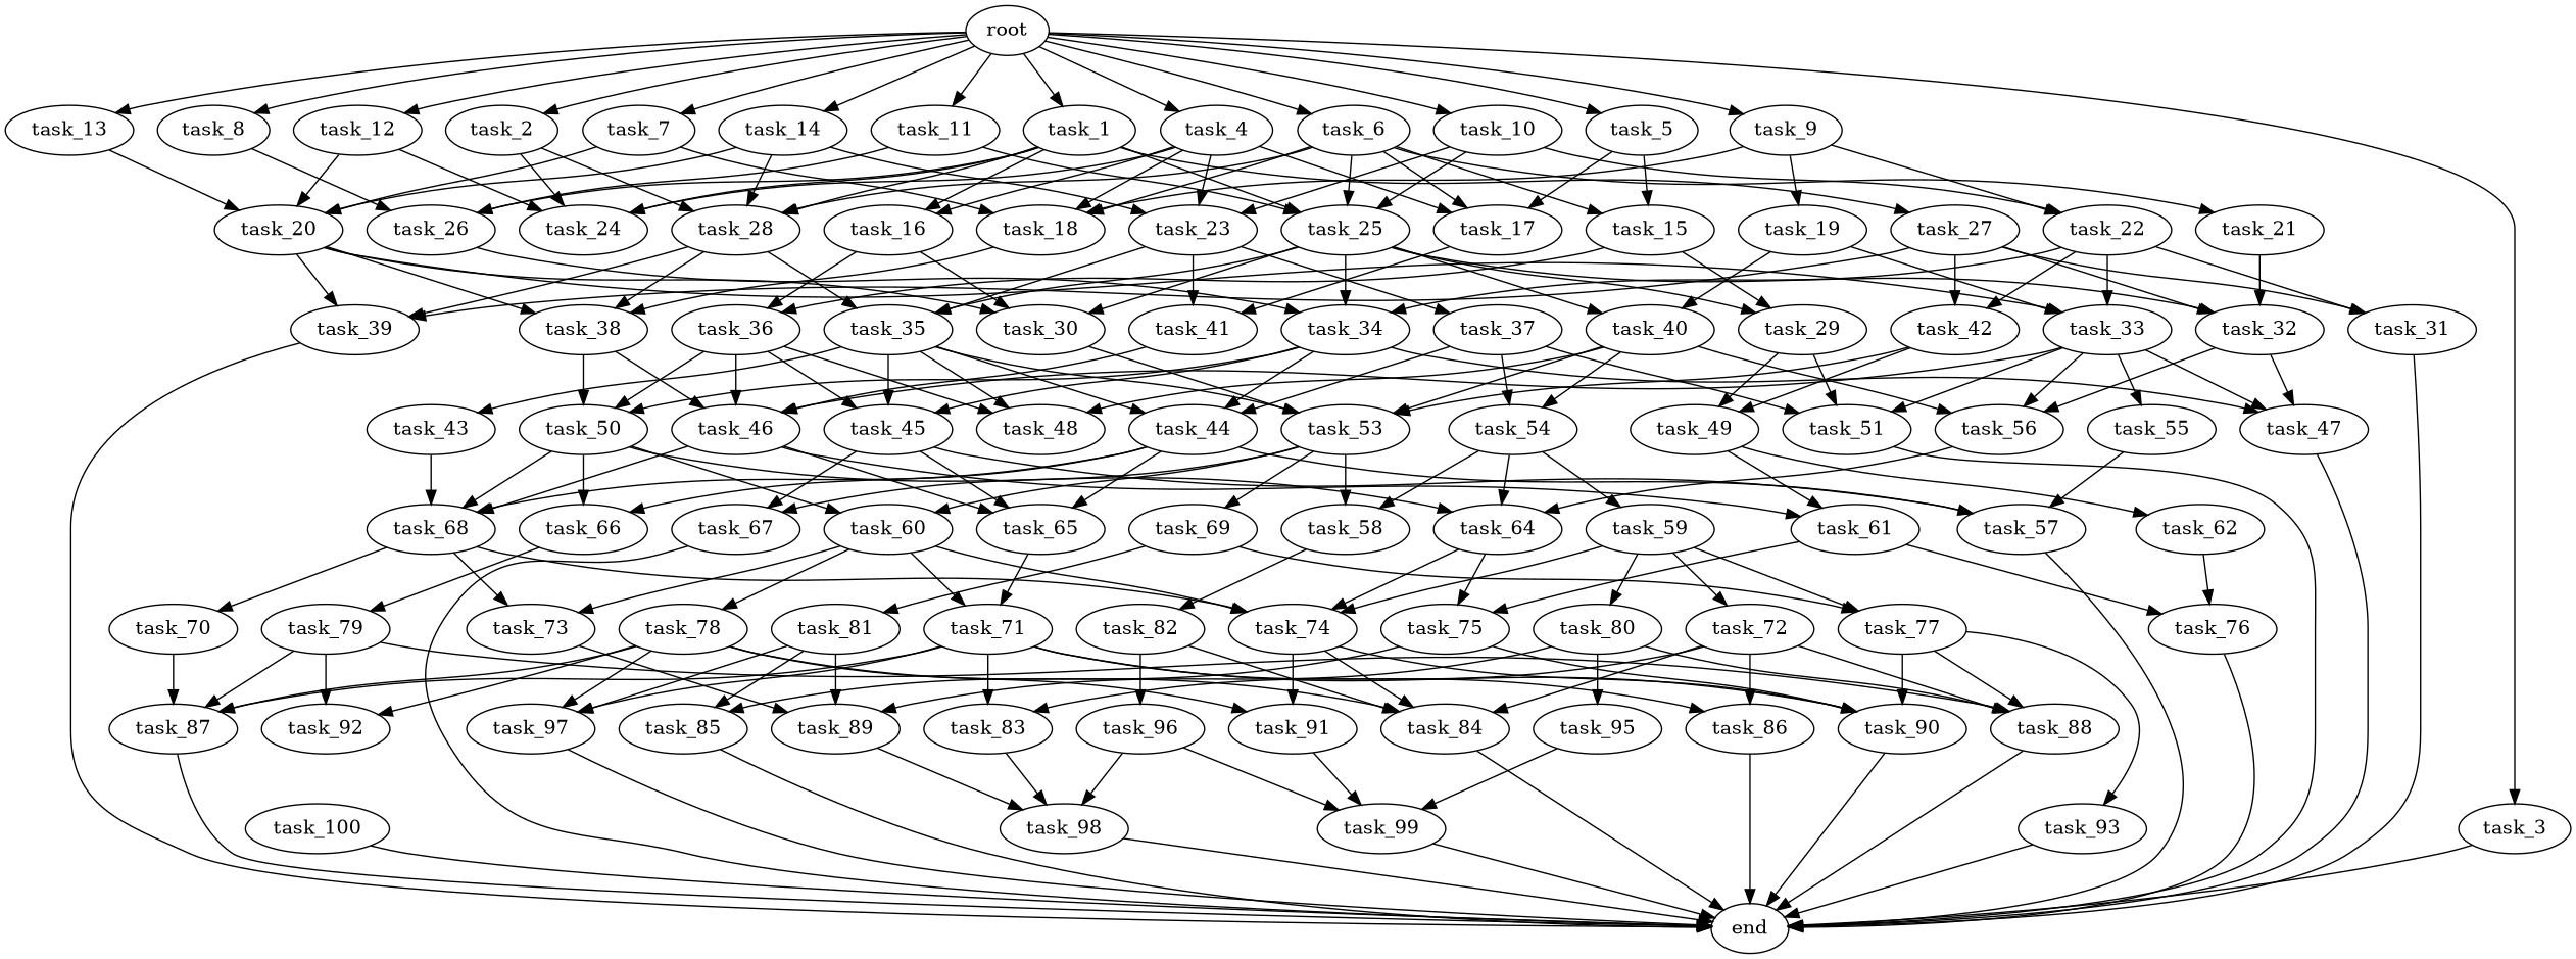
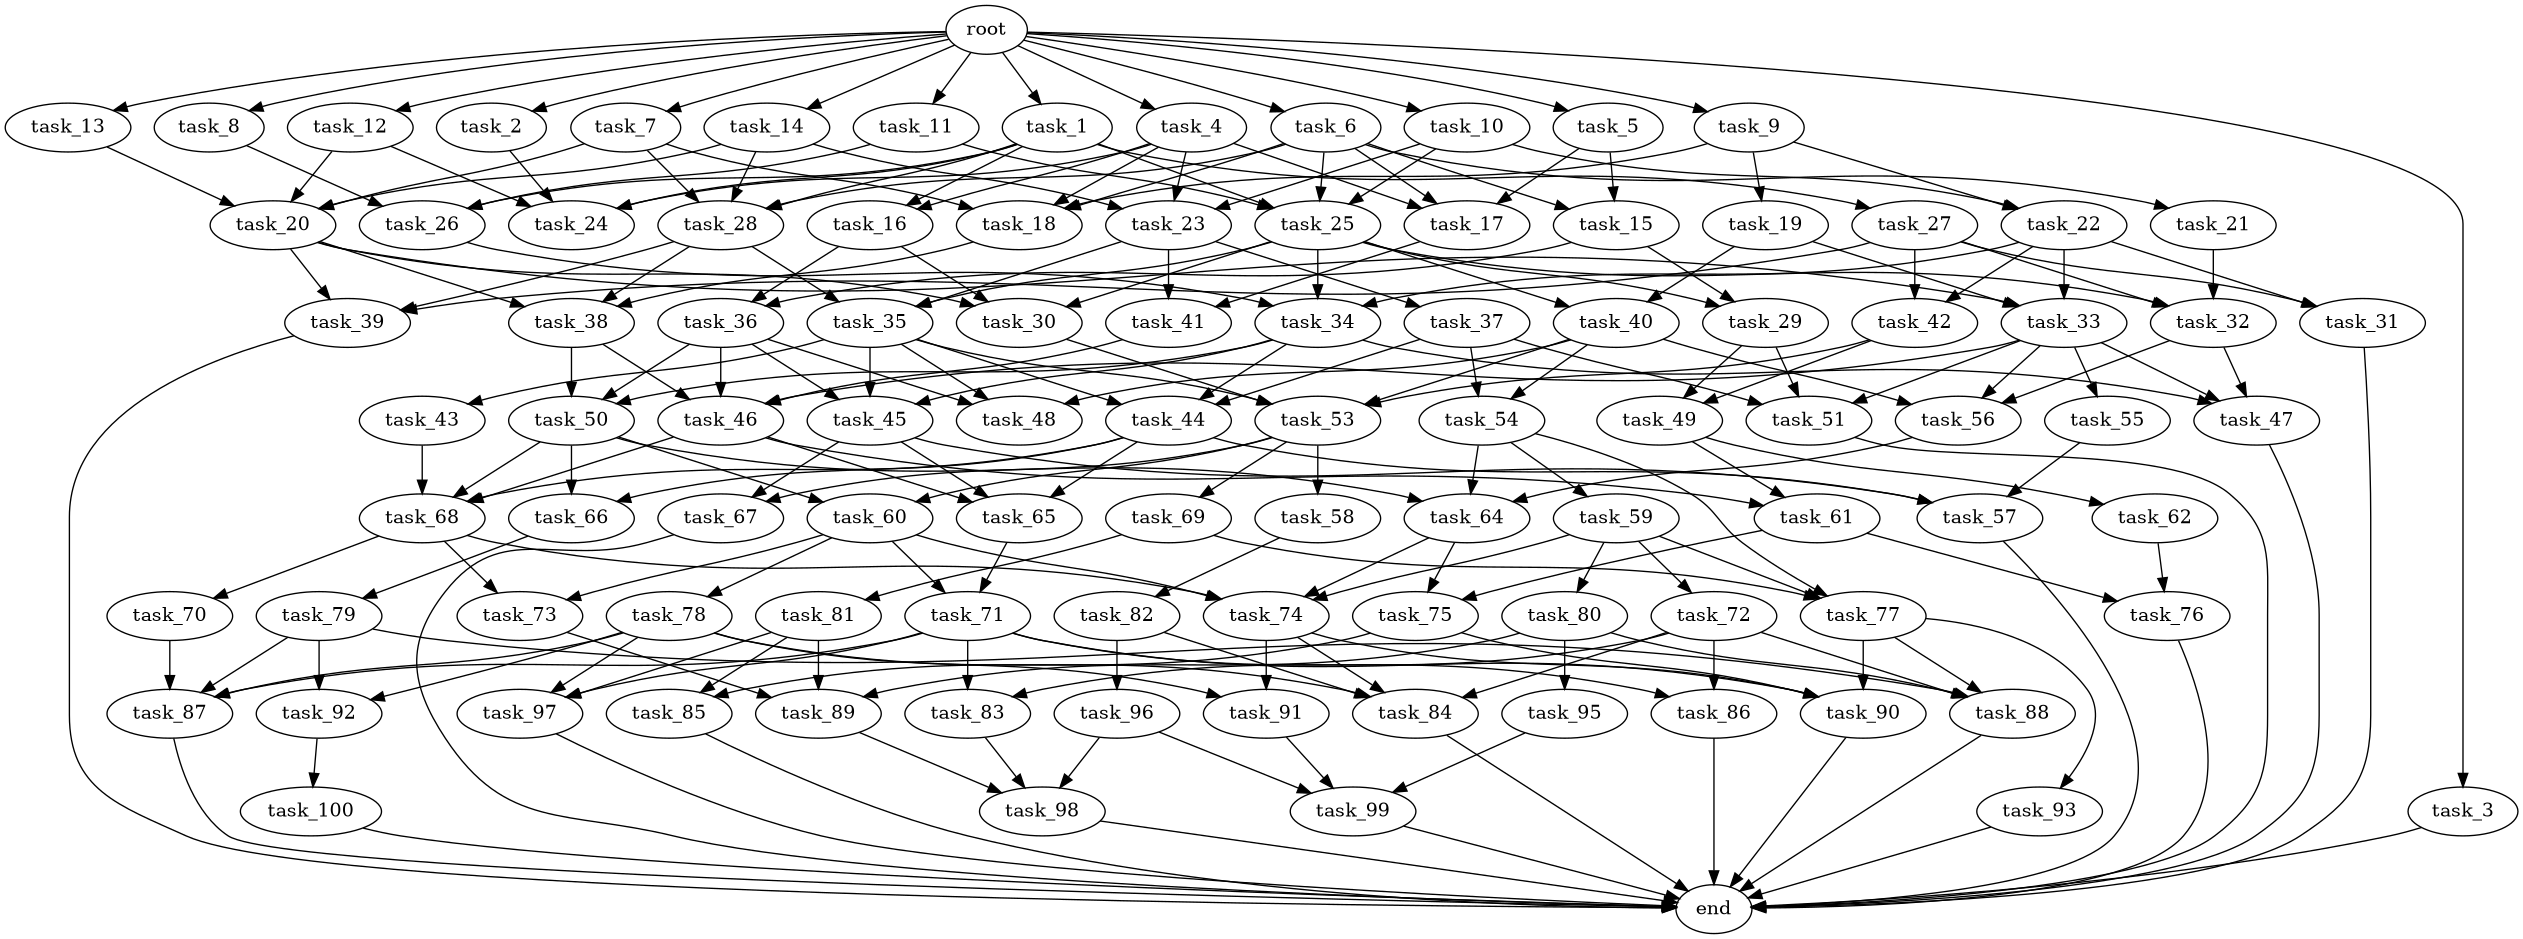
  digraph {
    task_66
    task_79
    task_87
    task_92
    task_88
    task_71
    task_83
    task_90
    task_97
    task_86
    end
    task_98
    task_100
    task_27
    task_32
    task_42
    task_39
    task_31
    task_47
    task_56
    task_49
    task_53
    task_34
    task_44
    task_45
    task_50
    task_57
    task_65
    task_68
    task_67
    task_64
    task_60
    task_69
    task_77
    task_81
    task_93
    task_89
    task_85
    task_76
    task_26
    task_25
    task_29
    task_30
    task_40
    task_35
    task_51
    task_48
    task_54
    task_43
    task_73
    task_74
    task_70
    task_19
    task_33
    task_46
    task_55
    task_61
    task_62
    task_20
    task_38
    task_75
    task_15
    task_36
    task_16
    task_91
    task_99
    task_82
    task_84
    task_96
    task_10
    task_23
    task_22
    task_41
    task_37
    task_58
    task_78
    task_28
    task_4
    task_24
    task_18
    task_17
    task_9
    task_14
    task_59
    task_72
    task_80
    task_95
    task_12
    task_11
    task_6
    task_21
    root
    task_1
    task_13
    task_2
    task_5
    task_7
    task_3
    task_8
    task_66 -> task_79
    task_79 -> task_87
    task_79 -> task_92
    task_79 -> task_88
    task_87 -> end
+   task_92 -> task_100
    task_88 -> end
    task_71 -> task_87
    task_71 -> task_83
    task_71 -> task_90
    task_71 -> task_97
    task_71 -> task_86
    task_83 -> task_98
    task_90 -> end
    task_97 -> end
    task_86 -> end
    task_98 -> end
    task_100 -> end
    task_27 -> task_32
    task_27 -> task_42
    task_27 -> task_39
    task_27 -> task_31
    task_32 -> task_47
    task_32 -> task_56
    task_42 -> task_49
    task_42 -> task_53
    task_39 -> end
    task_31 -> end
    task_47 -> end
    task_56 -> task_64
    task_49 -> task_61
    task_49 -> task_62
    task_53 -> task_67
    task_53 -> task_60
    task_53 -> task_69
    task_53 -> task_58
    task_34 -> task_47
    task_34 -> task_44
    task_34 -> task_45
    task_34 -> task_50
    task_44 -> task_66
    task_44 -> task_57
    task_44 -> task_65
    task_44 -> task_68
    task_45 -> task_57
    task_45 -> task_65
    task_45 -> task_67
    task_50 -> task_66
    task_50 -> task_68
    task_50 -> task_64
    task_50 -> task_60
    task_57 -> end
    task_65 -> task_71
    task_68 -> task_73
    task_68 -> task_74
    task_68 -> task_70
    task_67 -> end
    task_64 -> task_74
    task_64 -> task_75
    task_60 -> task_71
    task_60 -> task_73
    task_60 -> task_74
    task_60 -> task_78
    task_69 -> task_77
    task_69 -> task_81
    task_77 -> task_88
    task_77 -> task_90
    task_77 -> task_93
    task_81 -> task_97
    task_81 -> task_89
    task_81 -> task_85
    task_93 -> end
    task_89 -> task_98
    task_85 -> end
    task_76 -> end
    task_26 -> task_34
    task_25 -> task_32
    task_25 -> task_34
    task_25 -> task_29
    task_25 -> task_30
    task_25 -> task_40
    task_25 -> task_35
    task_29 -> task_49
    task_29 -> task_51
    task_30 -> task_53
    task_40 -> task_56
    task_40 -> task_53
    task_40 -> task_48
    task_40 -> task_54
    task_35 -> task_53
    task_35 -> task_44
    task_35 -> task_45
    task_35 -> task_48
    task_35 -> task_43
    task_51 -> end
    task_54 -> task_64
-   task_54 -> task_58
+   task_54 -> task_77
    task_54 -> task_59
    task_43 -> task_68
    task_73 -> task_89
    task_74 -> task_90
    task_74 -> task_91
    task_74 -> task_84
    task_70 -> task_87
    task_19 -> task_40
    task_19 -> task_33
    task_33 -> task_47
    task_33 -> task_56
    task_33 -> task_51
    task_33 -> task_46
    task_33 -> task_55
    task_46 -> task_65
    task_46 -> task_68
    task_46 -> task_61
    task_55 -> task_57
    task_61 -> task_76
    task_61 -> task_75
    task_62 -> task_76
    task_20 -> task_39
    task_20 -> task_30
    task_20 -> task_33
    task_20 -> task_38
    task_38 -> task_50
    task_38 -> task_46
    task_75 -> task_90
    task_75 -> task_85
    task_15 -> task_29
    task_15 -> task_36
    task_36 -> task_45
    task_36 -> task_50
    task_36 -> task_48
    task_36 -> task_46
    task_16 -> task_30
    task_16 -> task_36
    task_91 -> task_99
    task_99 -> end
    task_82 -> task_84
    task_82 -> task_96
    task_84 -> end
    task_96 -> task_98
    task_96 -> task_99
    task_10 -> task_25
    task_10 -> task_23
    task_10 -> task_22
    task_23 -> task_35
    task_23 -> task_41
    task_23 -> task_37
    task_22 -> task_42
    task_22 -> task_31
    task_22 -> task_34
    task_22 -> task_33
    task_41 -> task_46
    task_37 -> task_44
    task_37 -> task_51
    task_37 -> task_54
    task_58 -> task_82
    task_78 -> task_87
    task_78 -> task_92
    task_78 -> task_97
    task_78 -> task_91
    task_78 -> task_84
    task_28 -> task_39
    task_28 -> task_35
    task_28 -> task_38
    task_4 -> task_16
    task_4 -> task_23
    task_4 -> task_24
    task_4 -> task_18
    task_4 -> task_17
    task_18 -> task_38
    task_17 -> task_41
    task_9 -> task_19
    task_9 -> task_22
    task_9 -> task_18
    task_14 -> task_20
    task_14 -> task_23
    task_14 -> task_28
    task_59 -> task_77
    task_59 -> task_74
    task_59 -> task_72
    task_59 -> task_80
    task_72 -> task_88
    task_72 -> task_83
    task_72 -> task_86
    task_72 -> task_84
    task_80 -> task_88
    task_80 -> task_89
    task_80 -> task_95
    task_95 -> task_99
    task_12 -> task_20
    task_12 -> task_24
    task_11 -> task_26
    task_11 -> task_25
    task_6 -> task_25
    task_6 -> task_15
    task_6 -> task_28
    task_6 -> task_18
    task_6 -> task_17
    task_6 -> task_21
    task_21 -> task_32
    root -> task_10
    root -> task_4
    root -> task_9
    root -> task_14
    root -> task_12
    root -> task_11
    root -> task_6
    root -> task_1
    root -> task_13
    root -> task_2
    root -> task_5
    root -> task_7
    root -> task_3
    root -> task_8
    task_1 -> task_27
    task_1 -> task_26
    task_1 -> task_25
    task_1 -> task_16
    task_1 -> task_28
    task_1 -> task_24
    task_13 -> task_20
-   task_2 -> task_28
+   task_7 -> task_28
    task_2 -> task_24
    task_5 -> task_15
    task_5 -> task_17
    task_7 -> task_20
    task_7 -> task_18
    task_3 -> end
    task_8 -> task_26
  }
